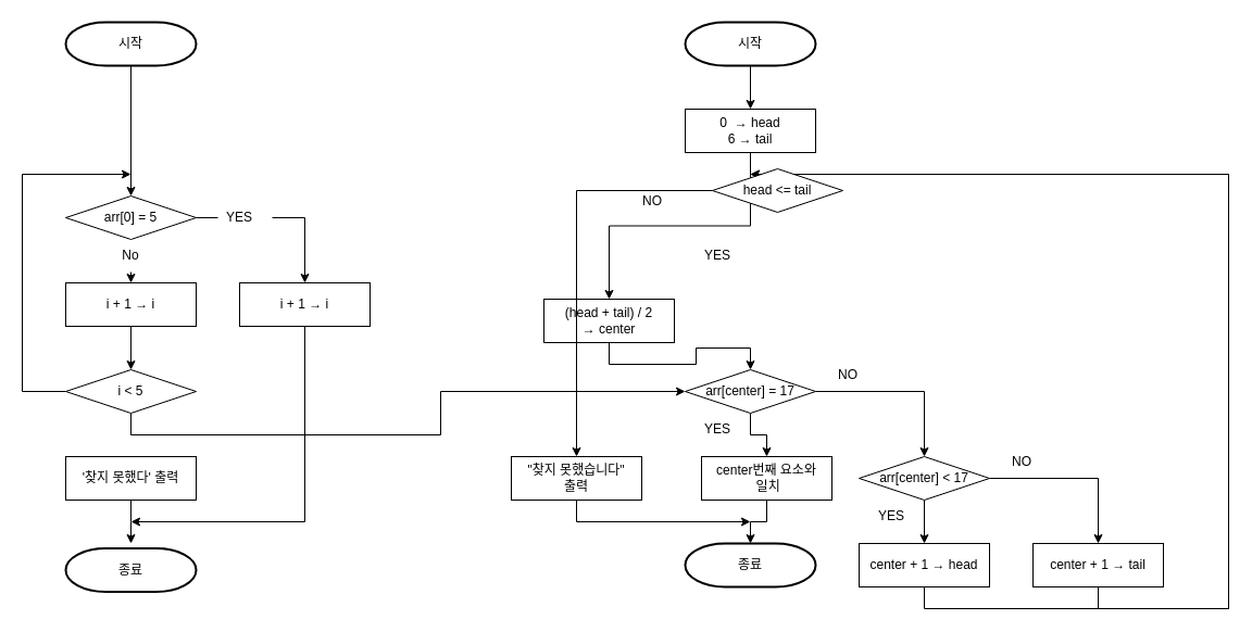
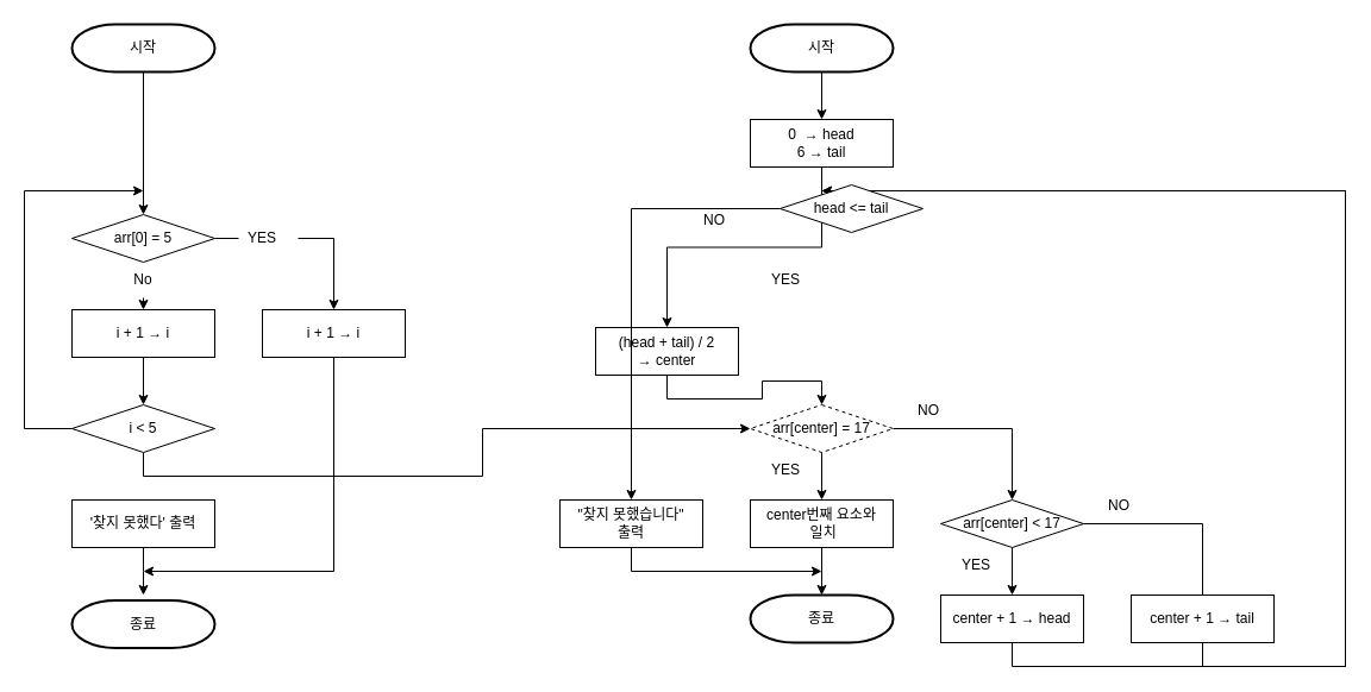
  <mxCell id="0" />
  <mxCell id="1" parent="0" />
  <mxCell id="2" style="edgeStyle=orthogonalEdgeStyle;rounded=0;orthogonalLoop=1;jettySize=auto;html=1;exitX=0.5;exitY=1;exitDx=0;exitDy=0;exitPerimeter=0;entryX=0.5;entryY=0;entryDx=0;entryDy=0;" edge="1" parent="1" source="3" target="6"><mxGeometry relative="1" as="geometry" /></mxCell>
  <mxCell id="3" value="시작" style="strokeWidth=2;html=1;shape=mxgraph.flowchart.terminator;whiteSpace=wrap;rounded=0;fillColor=default;" vertex="1" parent="1"><mxGeometry x="60" y="20" width="120" height="40" as="geometry" /></mxCell>
  <mxCell id="4" style="edgeStyle=orthogonalEdgeStyle;rounded=0;orthogonalLoop=1;jettySize=auto;html=1;exitX=0.5;exitY=1;exitDx=0;exitDy=0;entryX=0.5;entryY=0;entryDx=0;entryDy=0;startArrow=none;" edge="1" parent="1" source="19" target="8"><mxGeometry relative="1" as="geometry" /></mxCell>
  <mxCell id="5" style="edgeStyle=orthogonalEdgeStyle;rounded=0;orthogonalLoop=1;jettySize=auto;html=1;exitX=1;exitY=0.5;exitDx=0;exitDy=0;entryX=0.5;entryY=0;entryDx=0;entryDy=0;startArrow=none;" edge="1" parent="1" source="17" target="15"><mxGeometry relative="1" as="geometry" /></mxCell>
  <mxCell id="6" value="arr[0] = 5" style="rhombus;whiteSpace=wrap;html=1;rounded=0;strokeColor=default;fillColor=default;" vertex="1" parent="1"><mxGeometry x="60" y="180" width="120" height="40" as="geometry" /></mxCell>
  <mxCell id="7" style="edgeStyle=orthogonalEdgeStyle;rounded=0;orthogonalLoop=1;jettySize=auto;html=1;exitX=0.5;exitY=1;exitDx=0;exitDy=0;entryX=0.5;entryY=0;entryDx=0;entryDy=0;" edge="1" parent="1" source="8" target="11"><mxGeometry relative="1" as="geometry" /></mxCell>
  <mxCell id="8" value="i + 1 → i" style="rounded=0;whiteSpace=wrap;html=1;strokeColor=default;fillColor=default;" vertex="1" parent="1"><mxGeometry x="60" y="260" width="120" height="40" as="geometry" /></mxCell>
  <mxCell id="9" style="edgeStyle=orthogonalEdgeStyle;rounded=0;orthogonalLoop=1;jettySize=auto;html=1;exitX=0;exitY=0.5;exitDx=0;exitDy=0;startArrow=none;" edge="1" parent="1" source="11"><mxGeometry relative="1" as="geometry"><mxPoint x="120" y="160" as="targetPoint" /><mxPoint x="-10" y="395" as="sourcePoint" /><Array as="points"><mxPoint x="20" y="360" /><mxPoint x="20" y="160" /></Array></mxGeometry></mxCell>
  <mxCell id="10" style="edgeStyle=orthogonalEdgeStyle;rounded=0;orthogonalLoop=1;jettySize=auto;html=1;exitX=0.5;exitY=1;exitDx=0;exitDy=0;" edge="1" parent="1" source="11" target="29"><mxGeometry relative="1" as="geometry" /></mxCell>
  <mxCell id="11" value="i &amp;lt; 5" style="rhombus;whiteSpace=wrap;html=1;rounded=0;strokeColor=default;fillColor=default;" vertex="1" parent="1"><mxGeometry x="60" y="340" width="120" height="40" as="geometry" /></mxCell>
  <mxCell id="12" style="edgeStyle=orthogonalEdgeStyle;rounded=0;orthogonalLoop=1;jettySize=auto;html=1;exitX=0.5;exitY=1;exitDx=0;exitDy=0;" edge="1" parent="1" source="13"><mxGeometry relative="1" as="geometry"><mxPoint x="120" y="500" as="targetPoint" /></mxGeometry></mxCell>
  <mxCell id="13" value="'찾지 못했다' 출력" style="rounded=0;whiteSpace=wrap;html=1;strokeColor=default;fillColor=default;" vertex="1" parent="1"><mxGeometry x="60" y="420" width="120" height="40" as="geometry" /></mxCell>
  <mxCell id="14" style="edgeStyle=orthogonalEdgeStyle;rounded=0;orthogonalLoop=1;jettySize=auto;html=1;exitX=0.5;exitY=1;exitDx=0;exitDy=0;" edge="1" parent="1" source="15"><mxGeometry relative="1" as="geometry"><mxPoint x="120" y="480" as="targetPoint" /><Array as="points"><mxPoint x="280" y="480" /></Array></mxGeometry></mxCell>
  <mxCell id="15" value="i + 1 → i" style="rounded=0;whiteSpace=wrap;html=1;strokeColor=default;fillColor=default;" vertex="1" parent="1"><mxGeometry x="220" y="260" width="120" height="40" as="geometry" /></mxCell>
  <mxCell id="16" value="종료" style="strokeWidth=2;html=1;shape=mxgraph.flowchart.terminator;whiteSpace=wrap;rounded=0;fillColor=default;" vertex="1" parent="1"><mxGeometry x="60" y="504.5" width="120" height="40" as="geometry" /></mxCell>
  <mxCell id="17" value="YES" style="text;html=1;strokeColor=none;fillColor=none;align=center;verticalAlign=middle;whiteSpace=wrap;rounded=0;" vertex="1" parent="1"><mxGeometry x="190" y="185" width="60" height="30" as="geometry" /></mxCell>
  <mxCell id="18" value="" style="edgeStyle=orthogonalEdgeStyle;rounded=0;orthogonalLoop=1;jettySize=auto;html=1;exitX=1;exitY=0.5;exitDx=0;exitDy=0;endArrow=none;" edge="1" parent="1" source="6"><mxGeometry relative="1" as="geometry"><mxPoint x="180" y="200" as="sourcePoint" /><mxPoint x="200" y="200" as="targetPoint" /></mxGeometry></mxCell>
  <mxCell id="19" value="No" style="text;html=1;strokeColor=none;fillColor=none;align=center;verticalAlign=middle;whiteSpace=wrap;rounded=0;" vertex="1" parent="1"><mxGeometry x="90" y="220" width="60" height="30" as="geometry" /></mxCell>
  <mxCell id="20" value="" style="edgeStyle=orthogonalEdgeStyle;rounded=0;orthogonalLoop=1;jettySize=auto;html=1;exitX=0.5;exitY=1;exitDx=0;exitDy=0;entryX=0.5;entryY=0;entryDx=0;entryDy=0;endArrow=none;" edge="1" parent="1" source="6" target="19"><mxGeometry relative="1" as="geometry"><mxPoint x="120" y="220" as="sourcePoint" /><mxPoint x="120" y="260" as="targetPoint" /></mxGeometry></mxCell>
  <mxCell id="21" style="edgeStyle=orthogonalEdgeStyle;rounded=0;orthogonalLoop=1;jettySize=auto;html=1;exitX=0.5;exitY=1;exitDx=0;exitDy=0;exitPerimeter=0;entryX=0.5;entryY=0;entryDx=0;entryDy=0;" edge="1" parent="1" source="22" target="24"><mxGeometry relative="1" as="geometry" /></mxCell>
  <mxCell id="22" value="시작" style="strokeWidth=2;html=1;shape=mxgraph.flowchart.terminator;whiteSpace=wrap;rounded=0;fillColor=default;" vertex="1" parent="1"><mxGeometry x="630" y="20" width="120" height="40" as="geometry" /></mxCell>
  <mxCell id="23" style="edgeStyle=orthogonalEdgeStyle;rounded=0;orthogonalLoop=1;jettySize=auto;html=1;exitX=0.5;exitY=1;exitDx=0;exitDy=0;entryX=0.5;entryY=0;entryDx=0;entryDy=0;" edge="1" parent="1" source="24" target="26"><mxGeometry relative="1" as="geometry" /></mxCell>
  <mxCell id="24" value="0&amp;nbsp; → head&lt;br&gt;6 → tail" style="rounded=0;whiteSpace=wrap;html=1;strokeColor=default;fillColor=default;" vertex="1" parent="1"><mxGeometry x="630" y="100" width="120" height="40" as="geometry" /></mxCell>
  <mxCell id="25" style="edgeStyle=orthogonalEdgeStyle;rounded=0;orthogonalLoop=1;jettySize=auto;html=1;exitX=0.5;exitY=1;exitDx=0;exitDy=0;entryX=0.5;entryY=0;entryDx=0;entryDy=0;" edge="1" parent="1" source="26" target="29"><mxGeometry relative="1" as="geometry" /></mxCell>
  <mxCell id="26" value="(head + tail) / 2&lt;br&gt;→ center" style="rounded=0;whiteSpace=wrap;html=1;strokeColor=default;fillColor=default;" vertex="1" parent="1"><mxGeometry x="500" y="275" width="120" height="40" as="geometry" /></mxCell>
  <mxCell id="27" style="edgeStyle=orthogonalEdgeStyle;rounded=0;orthogonalLoop=1;jettySize=auto;html=1;exitX=0.5;exitY=1;exitDx=0;exitDy=0;entryX=0.5;entryY=0;entryDx=0;entryDy=0;" edge="1" parent="1" source="29" target="31"><mxGeometry relative="1" as="geometry" /></mxCell>
  <mxCell id="28" style="edgeStyle=orthogonalEdgeStyle;rounded=0;orthogonalLoop=1;jettySize=auto;html=1;exitX=1;exitY=0.5;exitDx=0;exitDy=0;entryX=0.5;entryY=0;entryDx=0;entryDy=0;" edge="1" parent="1" source="29" target="35"><mxGeometry relative="1" as="geometry" /></mxCell>
- <mxCell id="29" value="arr[center] = 17" style="rhombus;whiteSpace=wrap;html=1;rounded=0;strokeColor=default;fillColor=default;" vertex="1" parent="1"><mxGeometry x="630" y="340" width="120" height="40" as="geometry" /></mxCell>
+ <mxCell id="29" value="arr[center] = 17" style="rhombus;whiteSpace=wrap;html=1;rounded=0;strokeColor=default;fillColor=default;dashed=1;" vertex="1" parent="1"><mxGeometry x="630" y="340" width="120" height="40" as="geometry" /></mxCell>
  <mxCell id="30" style="edgeStyle=orthogonalEdgeStyle;rounded=0;orthogonalLoop=1;jettySize=auto;html=1;exitX=0.5;exitY=1;exitDx=0;exitDy=0;entryX=0.5;entryY=0;entryDx=0;entryDy=0;entryPerimeter=0;" edge="1" parent="1" source="31" target="32"><mxGeometry relative="1" as="geometry" /></mxCell>
- <mxCell id="31" value="center번째 요소와&lt;br&gt;&amp;nbsp;일치" style="rounded=0;whiteSpace=wrap;html=1;strokeColor=default;fillColor=default;" vertex="1" parent="1"><mxGeometry x="645" y="420" width="120" height="40" as="geometry" /></mxCell>
+ <mxCell id="31" value="center번째 요소와&lt;br&gt;&amp;nbsp;일치" style="rounded=0;whiteSpace=wrap;html=1;strokeColor=default;fillColor=default;" vertex="1" parent="1"><mxGeometry x="630" y="420" width="120" height="40" as="geometry" /></mxCell>
  <mxCell id="32" value="종료" style="strokeWidth=2;html=1;shape=mxgraph.flowchart.terminator;whiteSpace=wrap;rounded=0;fillColor=default;" vertex="1" parent="1"><mxGeometry x="630" y="500" width="120" height="40" as="geometry" /></mxCell>
  <mxCell id="33" style="edgeStyle=orthogonalEdgeStyle;rounded=0;orthogonalLoop=1;jettySize=auto;html=1;exitX=0.5;exitY=1;exitDx=0;exitDy=0;entryX=0.5;entryY=0;entryDx=0;entryDy=0;" edge="1" parent="1" source="35" target="39"><mxGeometry relative="1" as="geometry" /></mxCell>
- <mxCell id="34" style="edgeStyle=orthogonalEdgeStyle;rounded=0;orthogonalLoop=1;jettySize=auto;html=1;exitX=1;exitY=0.5;exitDx=0;exitDy=0;entryX=0.5;entryY=0;entryDx=0;entryDy=0;entryPerimeter=0;" edge="1" parent="1" source="35" target="41"><mxGeometry relative="1" as="geometry"><mxPoint x="1000" y="490" as="targetPoint" /></mxGeometry></mxCell>
+ <mxCell id="34" style="edgeStyle=orthogonalEdgeStyle;rounded=0;orthogonalLoop=1;jettySize=auto;html=1;exitX=1;exitY=0.5;exitDx=0;exitDy=0;entryX=0.5;entryY=0;entryDx=0;entryDy=0;entryPerimeter=0;endArrow=none;" edge="1" parent="1" source="35" target="41"><mxGeometry relative="1" as="geometry"><mxPoint x="1000" y="490" as="targetPoint" /></mxGeometry></mxCell>
  <mxCell id="35" value="arr[center] &amp;lt; 17" style="rhombus;whiteSpace=wrap;html=1;rounded=0;strokeColor=default;fillColor=default;" vertex="1" parent="1"><mxGeometry x="790" y="420" width="120" height="40" as="geometry" /></mxCell>
  <mxCell id="36" value="YES" style="text;html=1;strokeColor=none;fillColor=none;align=center;verticalAlign=middle;whiteSpace=wrap;rounded=0;" vertex="1" parent="1"><mxGeometry x="630" y="380" width="60" height="30" as="geometry" /></mxCell>
  <mxCell id="37" value="NO" style="text;html=1;strokeColor=none;fillColor=none;align=center;verticalAlign=middle;whiteSpace=wrap;rounded=0;" vertex="1" parent="1"><mxGeometry x="750" y="330" width="60" height="30" as="geometry" /></mxCell>
  <mxCell id="38" style="edgeStyle=orthogonalEdgeStyle;rounded=0;orthogonalLoop=1;jettySize=auto;html=1;exitX=0.5;exitY=1;exitDx=0;exitDy=0;" edge="1" parent="1" source="39"><mxGeometry relative="1" as="geometry"><mxPoint x="690" y="160" as="targetPoint" /><Array as="points"><mxPoint x="850" y="560" /><mxPoint x="1130" y="560" /><mxPoint x="1130" y="160" /></Array></mxGeometry></mxCell>
  <mxCell id="39" value="center + 1 → head" style="rounded=0;whiteSpace=wrap;html=1;strokeColor=default;fillColor=default;" vertex="1" parent="1"><mxGeometry x="790" y="500" width="120" height="40" as="geometry" /></mxCell>
  <mxCell id="40" style="edgeStyle=orthogonalEdgeStyle;rounded=0;orthogonalLoop=1;jettySize=auto;html=1;exitX=0.5;exitY=1;exitDx=0;exitDy=0;" edge="1" parent="1" source="41"><mxGeometry relative="1" as="geometry"><mxPoint x="690" y="160" as="targetPoint" /><Array as="points"><mxPoint x="1010" y="560" /><mxPoint x="1130" y="560" /><mxPoint x="1130" y="160" /></Array></mxGeometry></mxCell>
  <mxCell id="41" value="center + 1 → tail" style="rounded=0;whiteSpace=wrap;html=1;strokeColor=default;fillColor=default;" vertex="1" parent="1"><mxGeometry x="950" y="500" width="120" height="40" as="geometry" /></mxCell>
  <mxCell id="42" value="YES" style="text;html=1;strokeColor=none;fillColor=none;align=center;verticalAlign=middle;whiteSpace=wrap;rounded=0;" vertex="1" parent="1"><mxGeometry x="790" y="460" width="60" height="30" as="geometry" /></mxCell>
  <mxCell id="43" value="NO" style="text;html=1;strokeColor=none;fillColor=none;align=center;verticalAlign=middle;whiteSpace=wrap;rounded=0;" vertex="1" parent="1"><mxGeometry x="910" y="410" width="60" height="30" as="geometry" /></mxCell>
  <mxCell id="44" style="edgeStyle=orthogonalEdgeStyle;rounded=0;orthogonalLoop=1;jettySize=auto;html=1;exitX=0;exitY=0.5;exitDx=0;exitDy=0;entryX=0.5;entryY=0;entryDx=0;entryDy=0;" edge="1" parent="1" source="45" target="48"><mxGeometry relative="1" as="geometry" /></mxCell>
  <mxCell id="45" value="head &amp;lt;= tail" style="rhombus;whiteSpace=wrap;html=1;rounded=0;strokeColor=default;fillColor=default;" vertex="1" parent="1"><mxGeometry x="655" y="155" width="120" height="40" as="geometry" /></mxCell>
  <mxCell id="46" value="YES" style="text;html=1;strokeColor=none;fillColor=none;align=center;verticalAlign=middle;whiteSpace=wrap;rounded=0;" vertex="1" parent="1"><mxGeometry x="630" y="220" width="60" height="30" as="geometry" /></mxCell>
  <mxCell id="47" style="edgeStyle=orthogonalEdgeStyle;rounded=0;orthogonalLoop=1;jettySize=auto;html=1;exitX=0.5;exitY=1;exitDx=0;exitDy=0;" edge="1" parent="1" source="48"><mxGeometry relative="1" as="geometry"><mxPoint x="690" y="480" as="targetPoint" /><Array as="points"><mxPoint x="530" y="480" /></Array></mxGeometry></mxCell>
  <mxCell id="48" value="&quot;찾지 못했습니다&quot; &lt;br&gt;출력" style="rounded=0;whiteSpace=wrap;html=1;strokeColor=default;fillColor=default;" vertex="1" parent="1"><mxGeometry x="470" y="420" width="120" height="40" as="geometry" /></mxCell>
  <mxCell id="49" value="NO" style="text;html=1;strokeColor=none;fillColor=none;align=center;verticalAlign=middle;whiteSpace=wrap;rounded=0;" vertex="1" parent="1"><mxGeometry x="570" y="170" width="60" height="30" as="geometry" /></mxCell>
